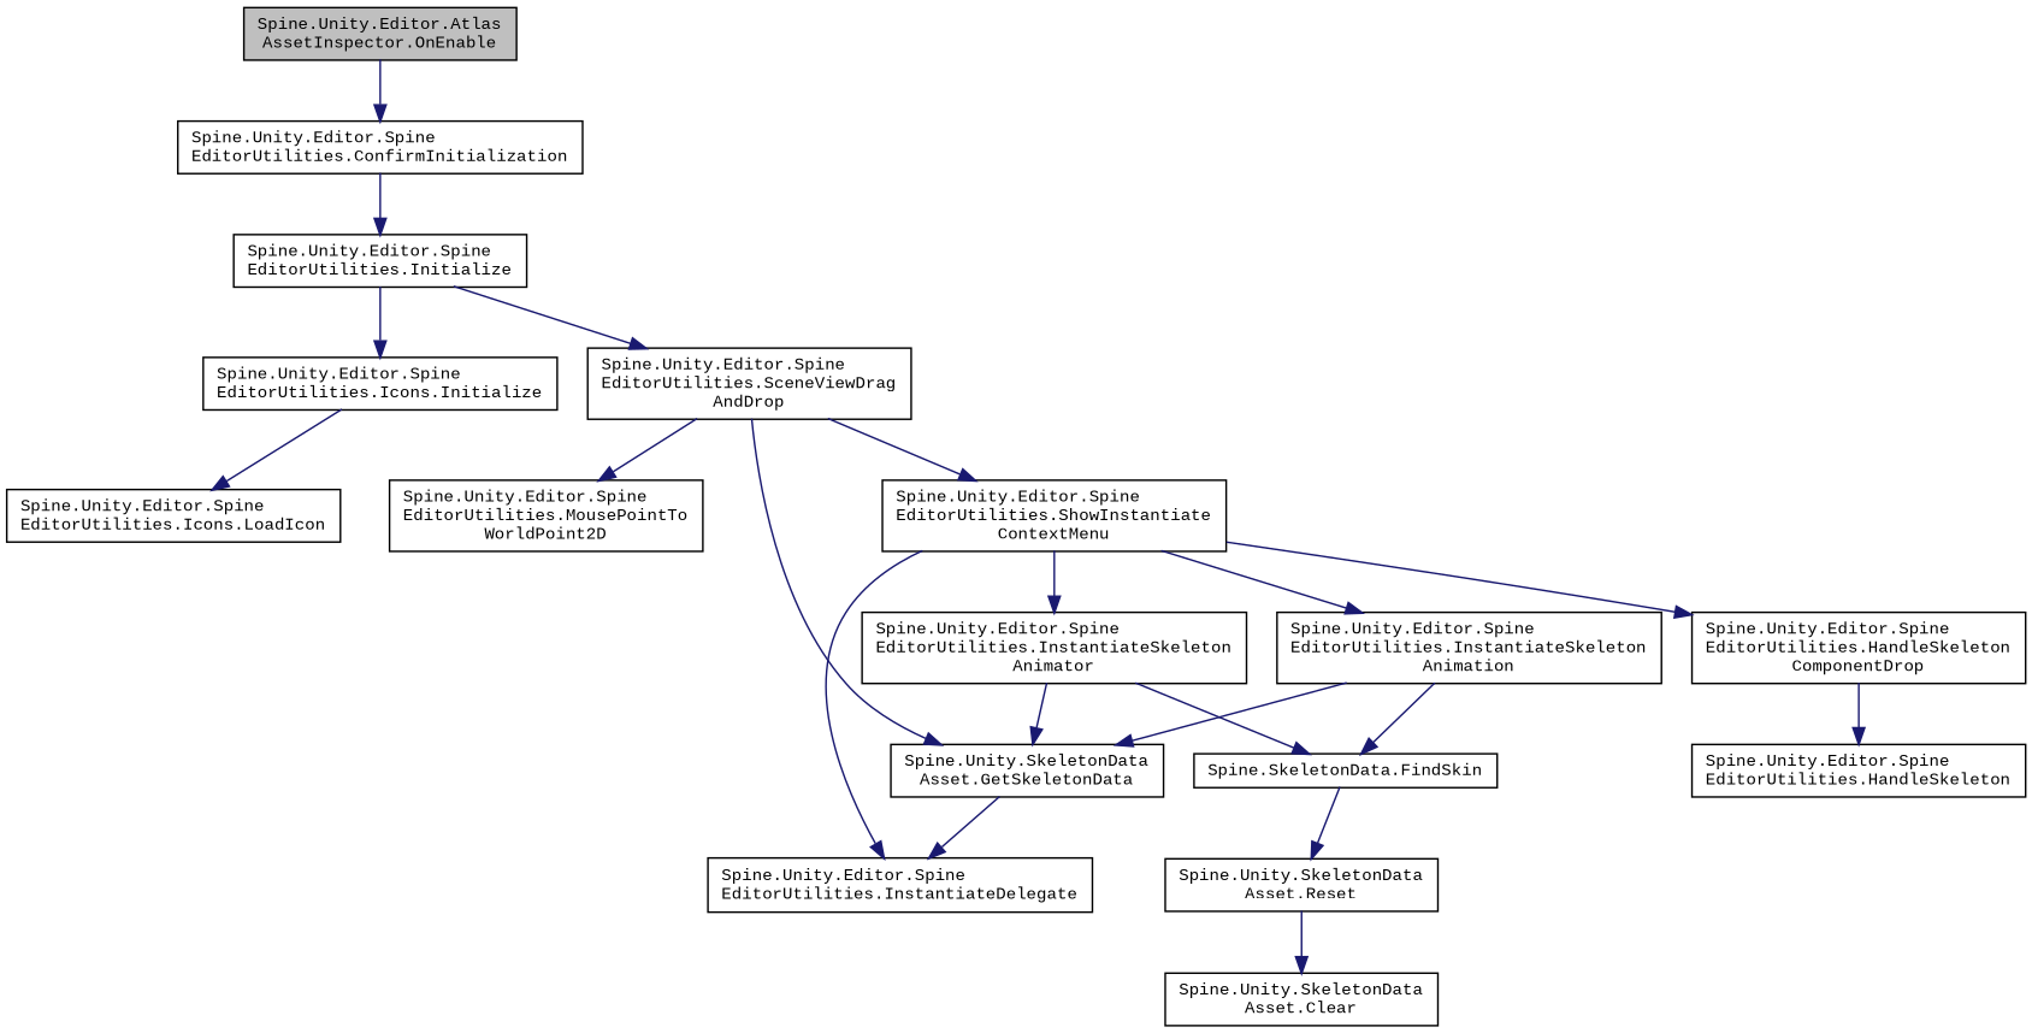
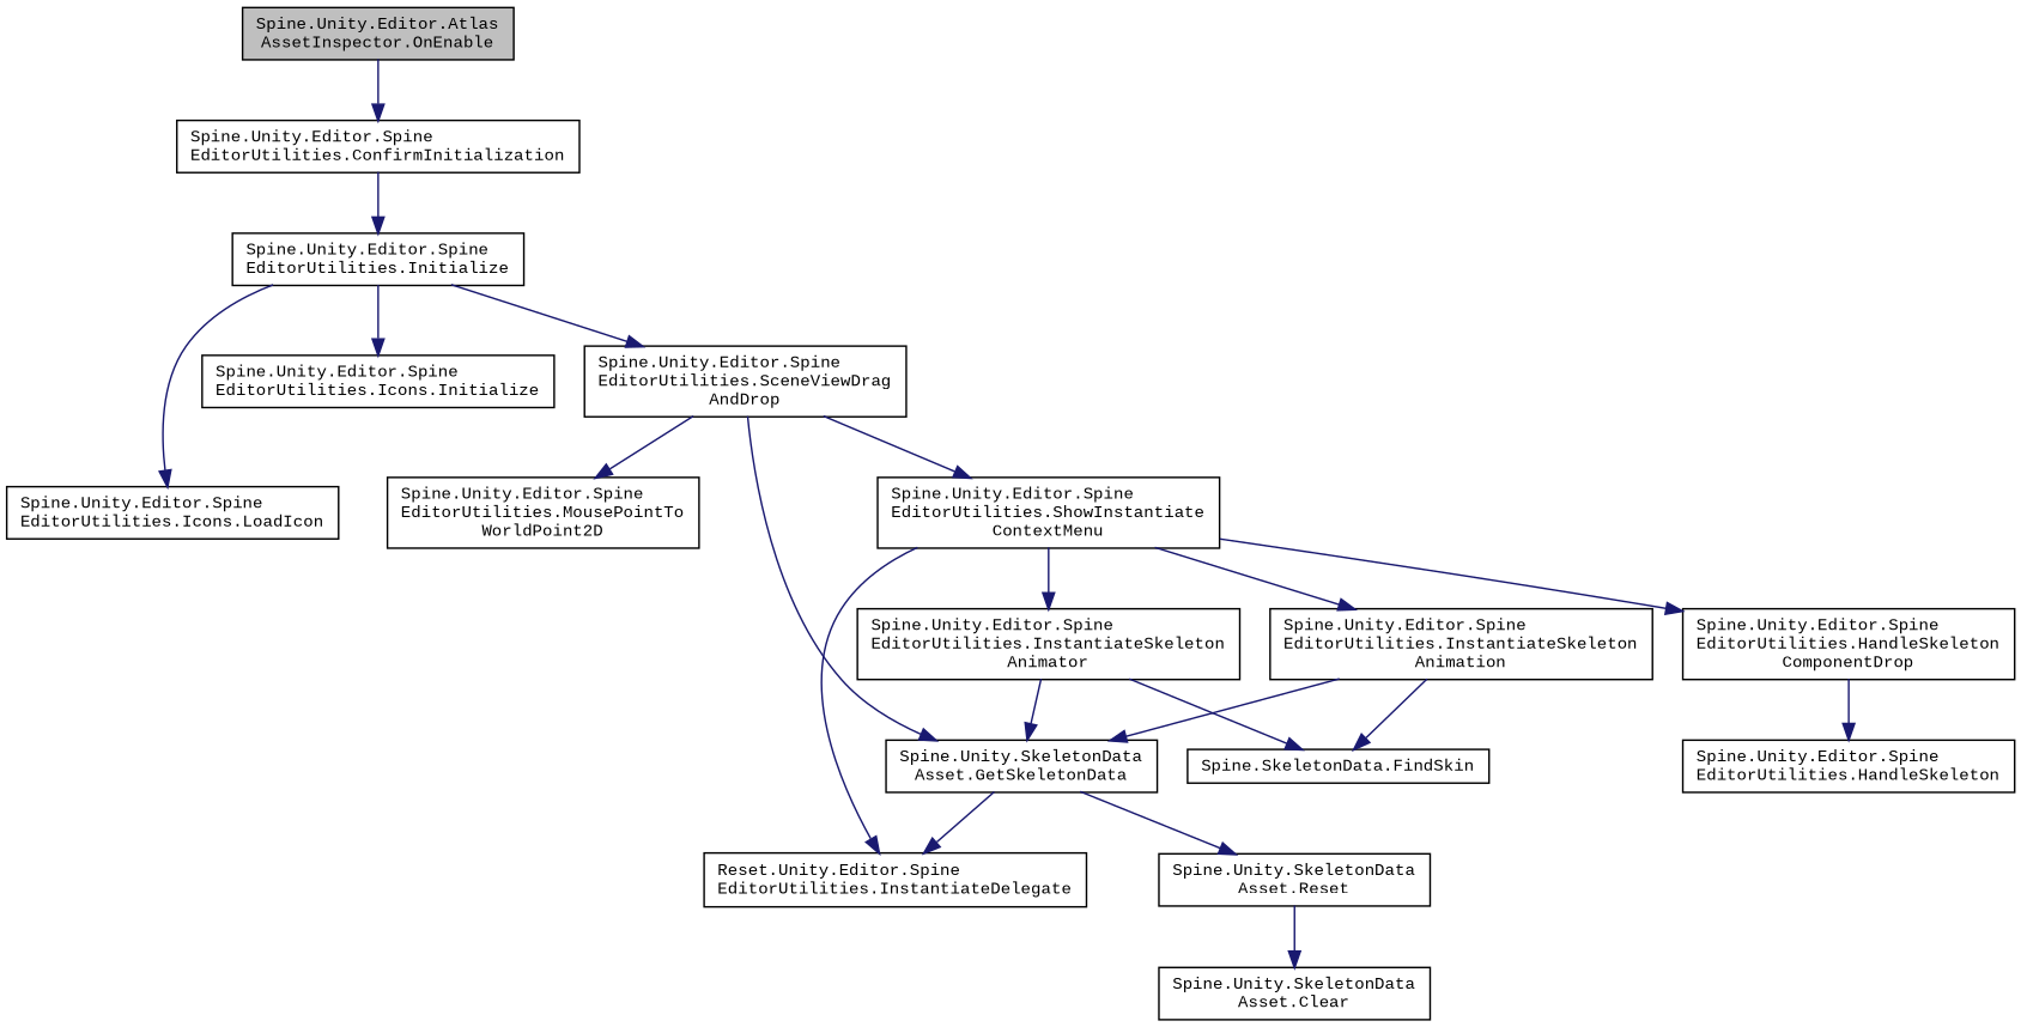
  digraph {
    fontname="Liberation Mono"
    rankdir=TB
    node [color=black fillcolor=white fontname="Liberation Mono" fontsize=10 shape=record style=filled]
    edge [color=midnightblue fontname="Liberation Mono" fontsize=10 labelfontname=Helvetica labelfontsize=10 style=solid]
    n1 [fillcolor=grey75 fontcolor=black height=0.2 label="Spine.Unity.Editor.Atlas\lAssetInspector.OnEnable" width=0.4]
    n2 [height=0.2 label="Spine.Unity.Editor.Spine\lEditorUtilities.ConfirmInitialization" width=0.4]
    n3 [height=0.2 label="Spine.Unity.Editor.Spine\lEditorUtilities.Initialize" width=0.4]
    n4 [height=0.2 label="Spine.Unity.Editor.Spine\lEditorUtilities.Icons.Initialize" width=0.4]
    n5 [height=0.2 label="Spine.Unity.Editor.Spine\lEditorUtilities.SceneViewDrag\lAndDrop" width=0.4]
    n6 [height=0.2 label="Spine.Unity.Editor.Spine\lEditorUtilities.Icons.LoadIcon" width=0.4]
    n7 [height=0.2 label="Spine.Unity.SkeletonData\lAsset.GetSkeletonData" width=0.4]
    n8 [height=0.2 label="Spine.Unity.Editor.Spine\lEditorUtilities.MousePointTo\lWorldPoint2D" width=0.4]
    n9 [height=0.2 label="Spine.Unity.Editor.Spine\lEditorUtilities.ShowInstantiate\lContextMenu" width=0.4]
    n10 [height=0.2 label="Spine.Unity.SkeletonData\lAsset.Reset" width=0.4]
-   n11 [height=0.2 label="Spine.Unity.Editor.Spine\lEditorUtilities.InstantiateDelegate" width=0.4]
+   n11 [height=0.2 label="Reset.Unity.Editor.Spine\lEditorUtilities.InstantiateDelegate" width=0.4]
    n12 [height=0.2 label="Spine.Unity.Editor.Spine\lEditorUtilities.HandleSkeleton\lComponentDrop" width=0.4]
    n13 [height=0.2 label="Spine.Unity.Editor.Spine\lEditorUtilities.InstantiateSkeleton\lAnimation" width=0.4]
    n14 [height=0.2 label="Spine.Unity.Editor.Spine\lEditorUtilities.InstantiateSkeleton\lAnimator" width=0.4]
    n15 [height=0.2 label="Spine.Unity.SkeletonData\lAsset.Clear" width=0.4]
    n16 [height=0.2 label="Spine.Unity.Editor.Spine\lEditorUtilities.HandleSkeleton" width=0.4]
    n17 [height=0.2 label="Spine.SkeletonData.FindSkin" width=0.4]
    n1 -> n2
    n2 -> n3
    n3 -> n4
    n3 -> n5
-   n4 -> n6
+   n3 -> n6
    n5 -> n7
    n5 -> n8
    n5 -> n9
-   n17 -> n10
+   n7 -> n10
    n7 -> n11
    n9 -> n11
    n9 -> n12
    n9 -> n13
    n9 -> n14
    n10 -> n15
    n12 -> n16
    n13 -> n7
    n13 -> n17
    n14 -> n7
    n14 -> n17
  }
